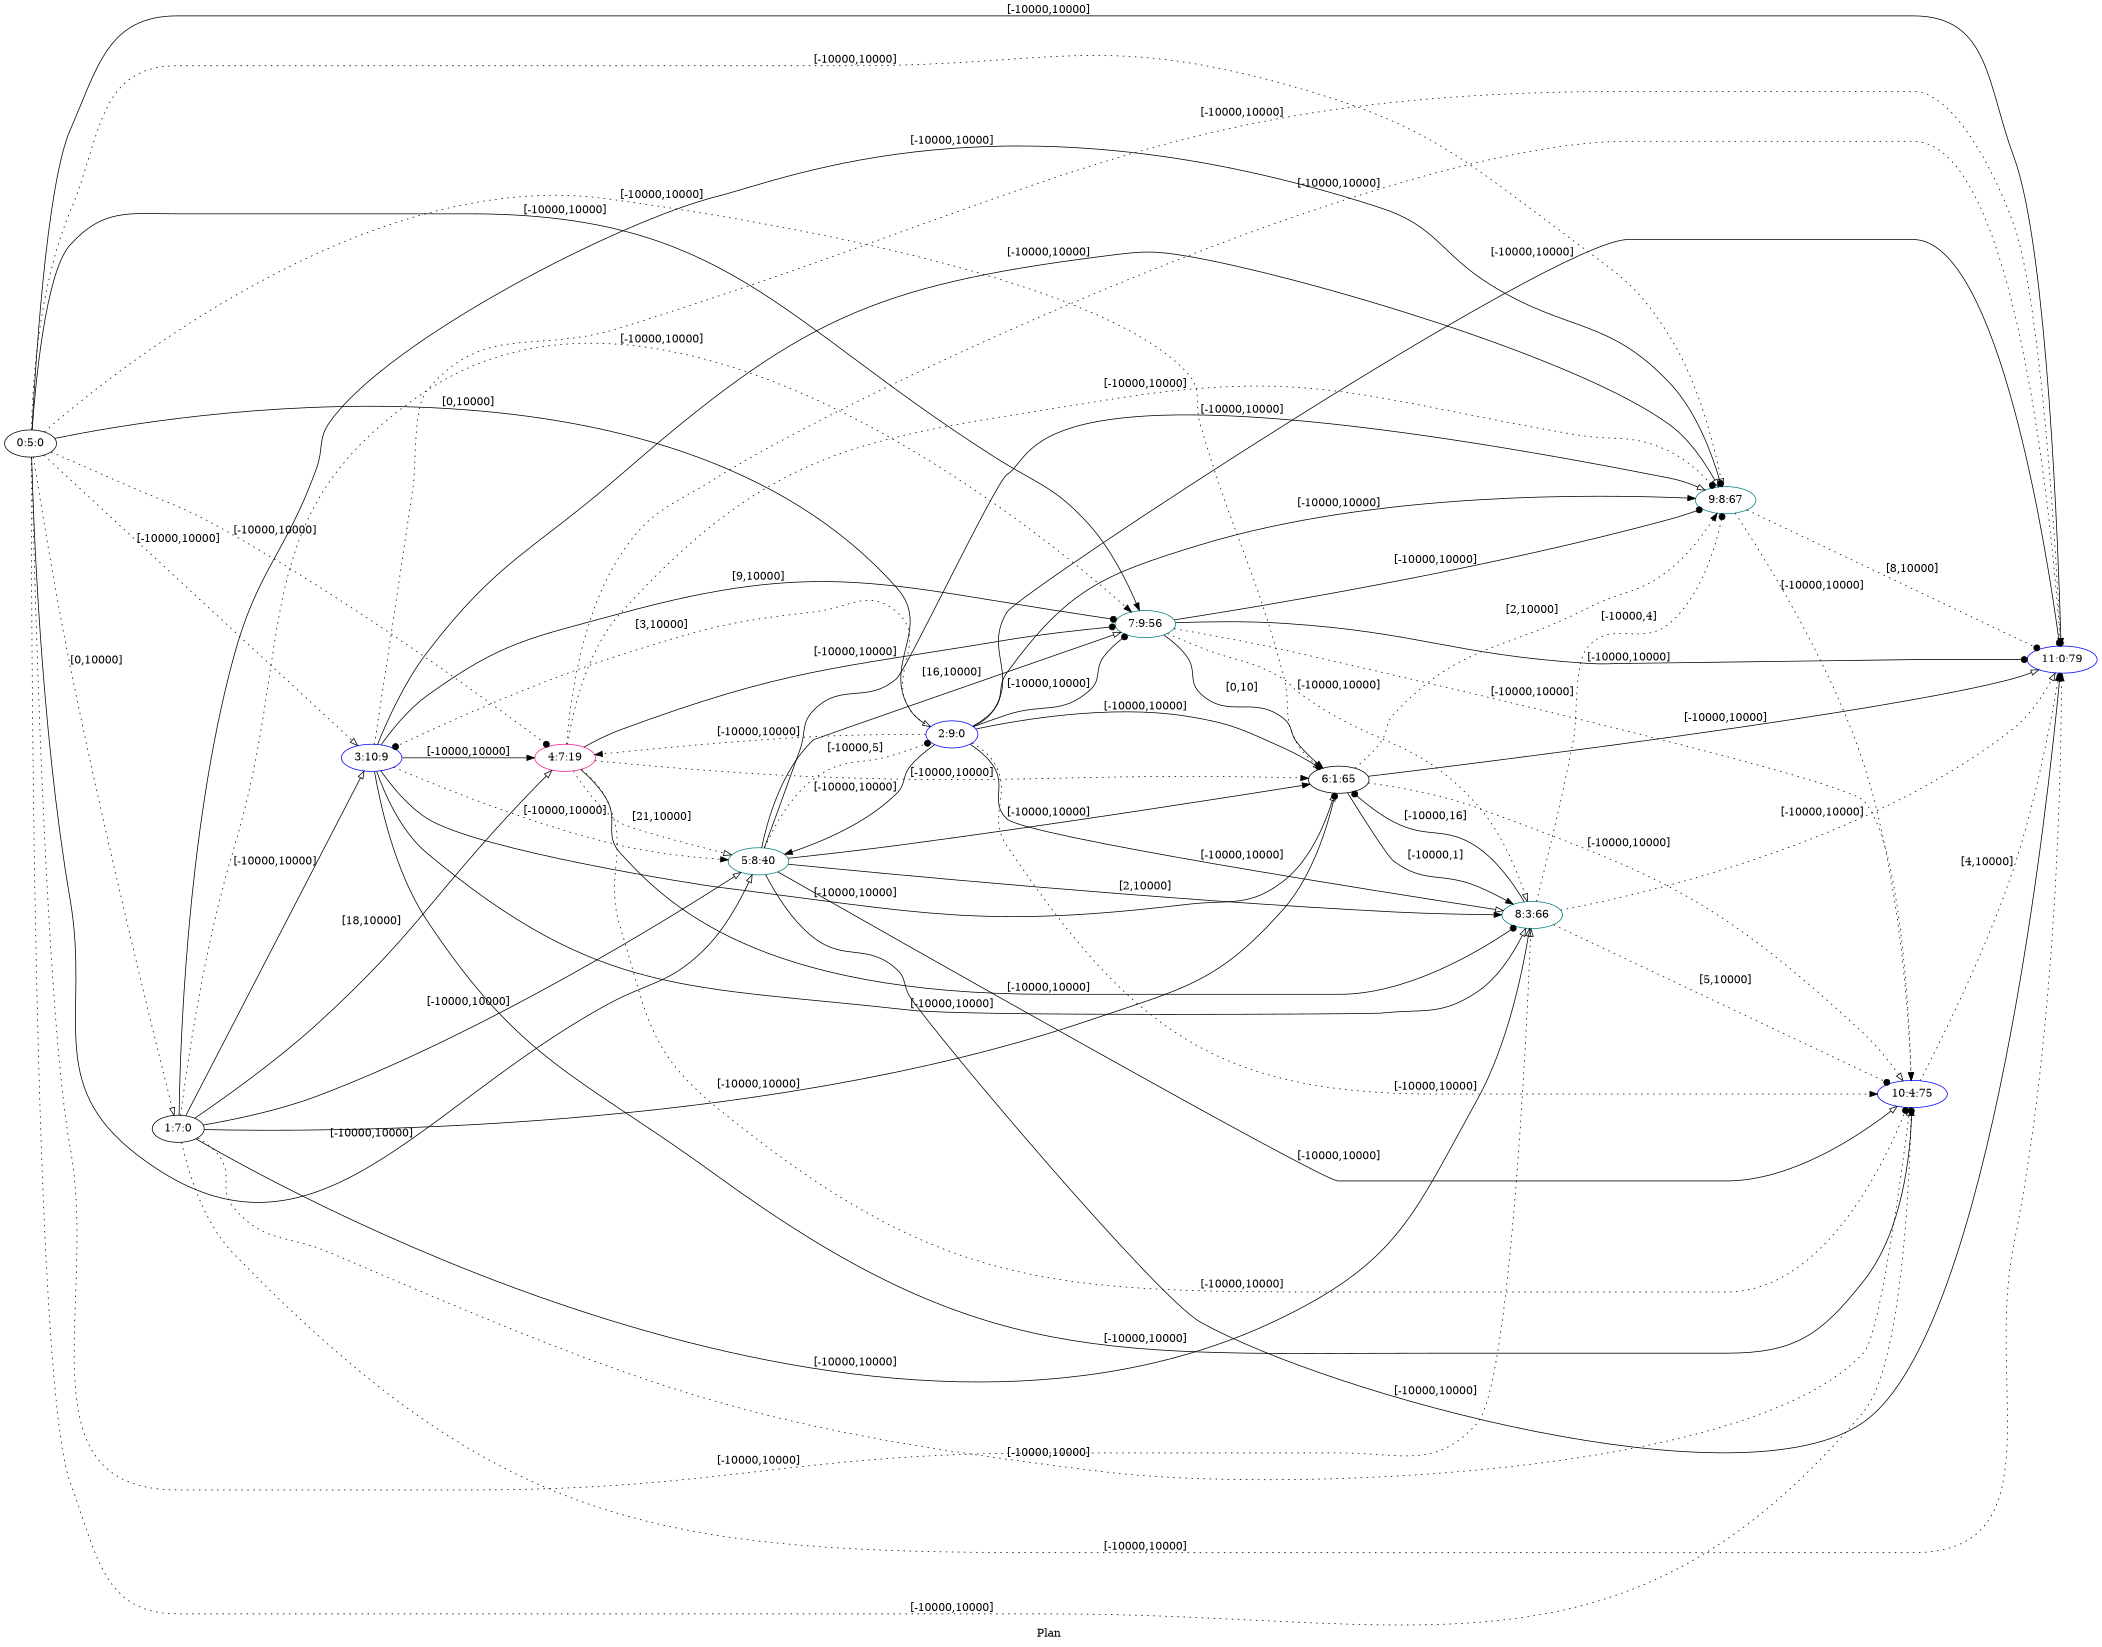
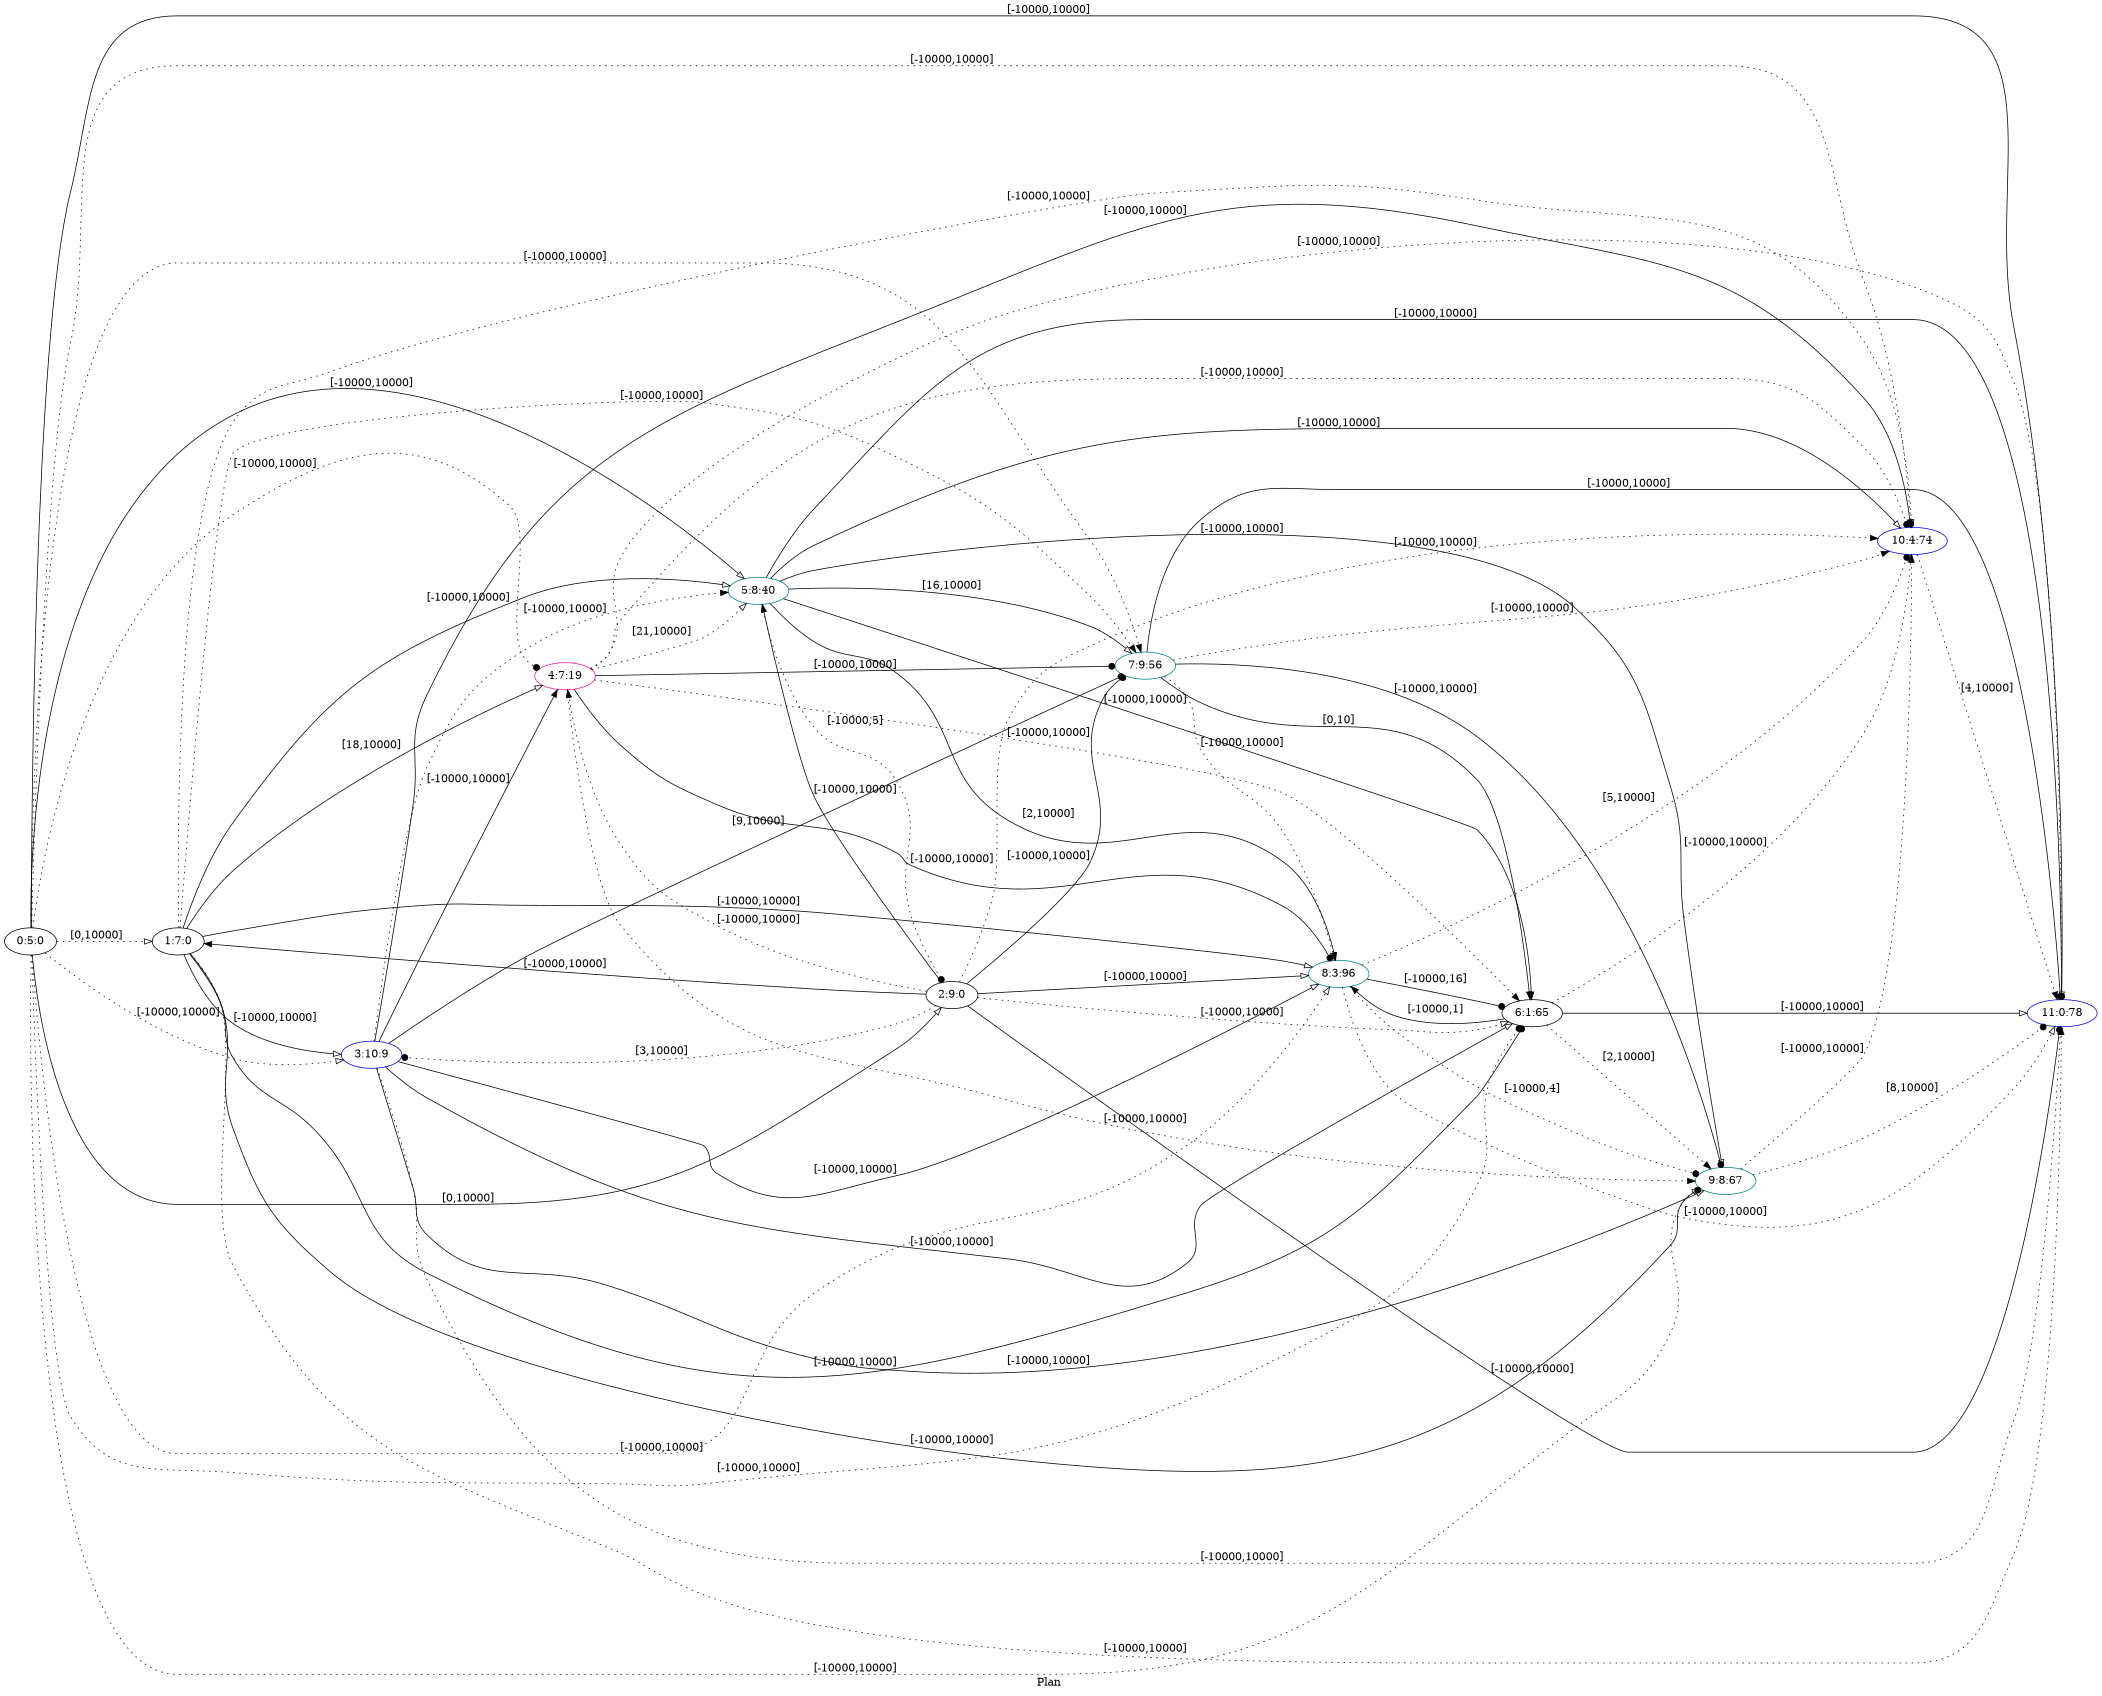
  digraph {
    fldt=0.452479
    label="Plan "
    nodesep=.45
    rankdir=LR
    node [color=black]
    edge [arrowhead=onormal style=solid]
    n1 [label="0:5:0"]
    "1:7:0"
-   "2:9:0" [color=blue]
+   "2:9:0"
    "3:10:9" [color=blue]
    "4:7:19" [color=deeppink]
    "5:8:40" [color=teal]
    "6:1:65"
    "7:9:56" [color=teal]
-   "8:3:66" [color=teal]
+   "8:3:66" [color=teal label="8:3:96"]
    "9:8:67" [color=teal]
-   "10:4:75" [color=blue]
-   "11:0:79" [color=blue]
+   "10:4:75" [color=blue label="10:4:74"]
+   "11:0:79" [color=blue label="11:0:78"]
    n1 -> "1:7:0" [label="[0,10000]" style=dotted]
    n1 -> "2:9:0" [label="[0,10000]"]
    n1 -> "3:10:9" [label="[-10000,10000]" style=dotted]
    n1 -> "4:7:19" [arrowhead=dot label="[-10000,10000]" style=dotted]
    n1 -> "5:8:40" [label="[-10000,10000]"]
    n1 -> "6:1:65" [arrowhead=dot label="[-10000,10000]" style=dotted]
-   n1 -> "7:9:56" [arrowhead=normal label="[-10000,10000]"]
+   n1 -> "7:9:56" [arrowhead=normal label="[-10000,10000]" style=dotted]
    n1 -> "8:3:66" [label="[-10000,10000]" style=dotted]
    n1 -> "9:8:67" [label="[-10000,10000]" style=dotted]
    n1 -> "10:4:75" [arrowhead=dot label="[-10000,10000]" style=dotted]
    n1 -> "11:0:79" [label="[-10000,10000]"]
    "1:7:0" -> "3:10:9" [label="[-10000,10000]"]
    "1:7:0" -> "4:7:19" [label="[18,10000]"]
    "1:7:0" -> "5:8:40" [label="[-10000,10000]"]
    "1:7:0" -> "6:1:65" [arrowhead=dot label="[-10000,10000]"]
    "1:7:0" -> "7:9:56" [arrowhead=normal label="[-10000,10000]" style=dotted]
    "1:7:0" -> "8:3:66" [label="[-10000,10000]"]
    "1:7:0" -> "9:8:67" [arrowhead=dot label="[-10000,10000]"]
    "1:7:0" -> "10:4:75" [label="[-10000,10000]" style=dotted]
    "1:7:0" -> "11:0:79" [arrowhead=normal label="[-10000,10000]" style=dotted]
    "2:9:0" -> "3:10:9" [arrowhead=dot label="[3,10000]" style=dotted]
    "2:9:0" -> "4:7:19" [arrowhead=normal label="[-10000,10000]" style=dotted]
    "2:9:0" -> "5:8:40" [arrowhead=normal label="[-10000,10000]"]
-   "2:9:0" -> "6:1:65" [label="[-10000,10000]"]
+   "2:9:0" -> "6:1:65" [label="[-10000,10000]" style=dotted]
    "2:9:0" -> "7:9:56" [arrowhead=dot label="[-10000,10000]"]
    "2:9:0" -> "8:3:66" [label="[-10000,10000]"]
-   "2:9:0" -> "9:8:67" [arrowhead=normal label="[-10000,10000]"]
+   "2:9:0" -> "1:7:0" [arrowhead=normal label="[-10000,10000]"]
    "2:9:0" -> "10:4:75" [arrowhead=normal label="[-10000,10000]" style=dotted]
    "2:9:0" -> "11:0:79" [arrowhead=dot label="[-10000,10000]"]
    "3:10:9" -> "4:7:19" [arrowhead=normal label="[-10000,10000]"]
    "3:10:9" -> "5:8:40" [arrowhead=normal label="[-10000,10000]" style=dotted]
    "3:10:9" -> "6:1:65" [label="[-10000,10000]"]
    "3:10:9" -> "7:9:56" [arrowhead=dot label="[9,10000]"]
    "3:10:9" -> "8:3:66" [label="[-10000,10000]"]
    "3:10:9" -> "9:8:67" [label="[-10000,10000]"]
    "3:10:9" -> "10:4:75" [arrowhead=normal label="[-10000,10000]"]
    "3:10:9" -> "11:0:79" [arrowhead=normal label="[-10000,10000]" style=dotted]
    "4:7:19" -> "5:8:40" [label="[21,10000]" style=dotted]
    "4:7:19" -> "6:1:65" [arrowhead=normal label="[-10000,10000]" style=dotted]
    "4:7:19" -> "7:9:56" [arrowhead=dot label="[-10000,10000]"]
    "4:7:19" -> "8:3:66" [arrowhead=dot label="[-10000,10000]"]
-   "4:7:19" -> "9:8:67" [arrowhead=dot label="[-10000,10000]" style=dotted]
+   "4:7:19" -> "9:8:67" [arrowhead=normal label="[-10000,10000]" style=dotted]
    "4:7:19" -> "10:4:75" [arrowhead=dot label="[-10000,10000]" style=dotted]
    "4:7:19" -> "11:0:79" [arrowhead=dot label="[-10000,10000]" style=dotted]
    "5:8:40" -> "2:9:0" [arrowhead=dot label="[-10000,5]" style=dotted]
    "5:8:40" -> "6:1:65" [arrowhead=normal label="[-10000,10000]"]
    "5:8:40" -> "7:9:56" [label="[16,10000]"]
    "5:8:40" -> "8:3:66" [arrowhead=normal label="[2,10000]"]
    "5:8:40" -> "9:8:67" [label="[-10000,10000]"]
    "5:8:40" -> "10:4:75" [label="[-10000,10000]"]
    "5:8:40" -> "11:0:79" [arrowhead=dot label="[-10000,10000]"]
    "6:1:65" -> "8:3:66" [arrowhead=normal label="[-10000,1]"]
    "6:1:65" -> "9:8:67" [arrowhead=normal label="[2,10000]" style=dotted]
    "6:1:65" -> "10:4:75" [label="[-10000,10000]" style=dotted]
    "6:1:65" -> "11:0:79" [label="[-10000,10000]"]
    "7:9:56" -> "6:1:65" [arrowhead=normal label="[0,10]"]
    "7:9:56" -> "8:3:66" [label="[-10000,10000]" style=dotted]
    "7:9:56" -> "9:8:67" [arrowhead=dot label="[-10000,10000]"]
    "7:9:56" -> "10:4:75" [arrowhead=normal label="[-10000,10000]" style=dotted]
    "7:9:56" -> "11:0:79" [arrowhead=dot label="[-10000,10000]"]
    "8:3:66" -> "6:1:65" [arrowhead=dot label="[-10000,16]"]
    "8:3:66" -> "9:8:67" [arrowhead=dot label="[-10000,4]" style=dotted]
    "8:3:66" -> "10:4:75" [arrowhead=dot label="[5,10000]" style=dotted]
    "8:3:66" -> "11:0:79" [label="[-10000,10000]" style=dotted]
    "9:8:67" -> "10:4:75" [arrowhead=normal label="[-10000,10000]" style=dotted]
    "9:8:67" -> "11:0:79" [arrowhead=dot label="[8,10000]" style=dotted]
    "10:4:75" -> "11:0:79" [arrowhead=normal label="[4,10000]" style=dotted]
  }
